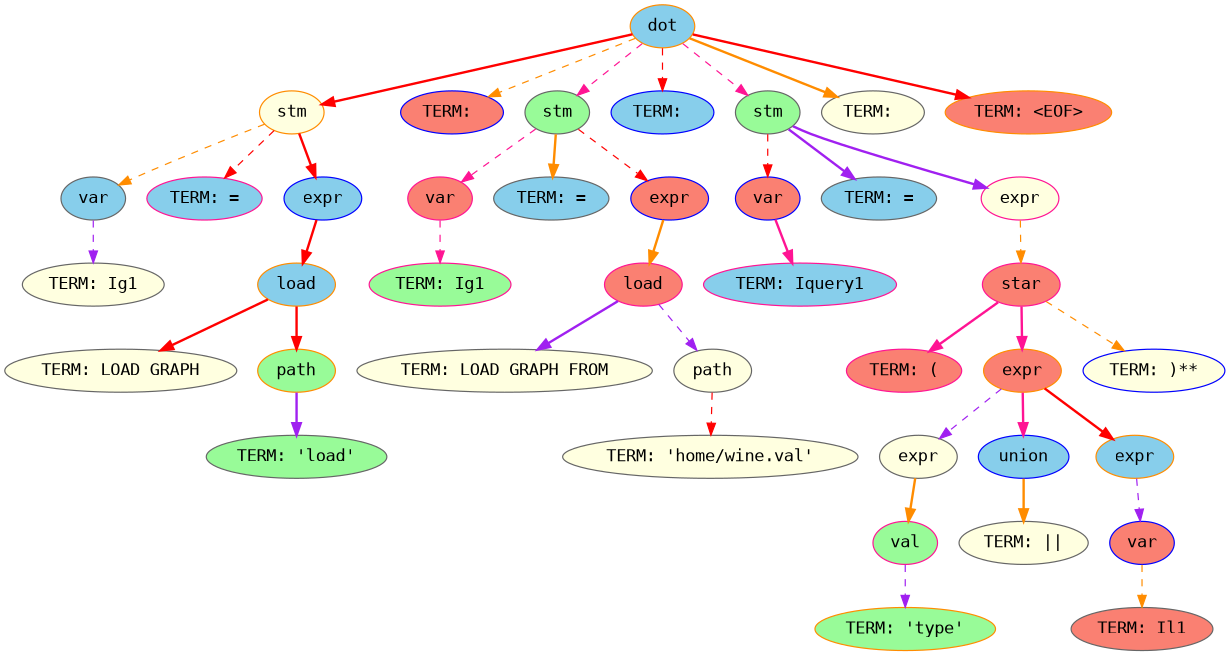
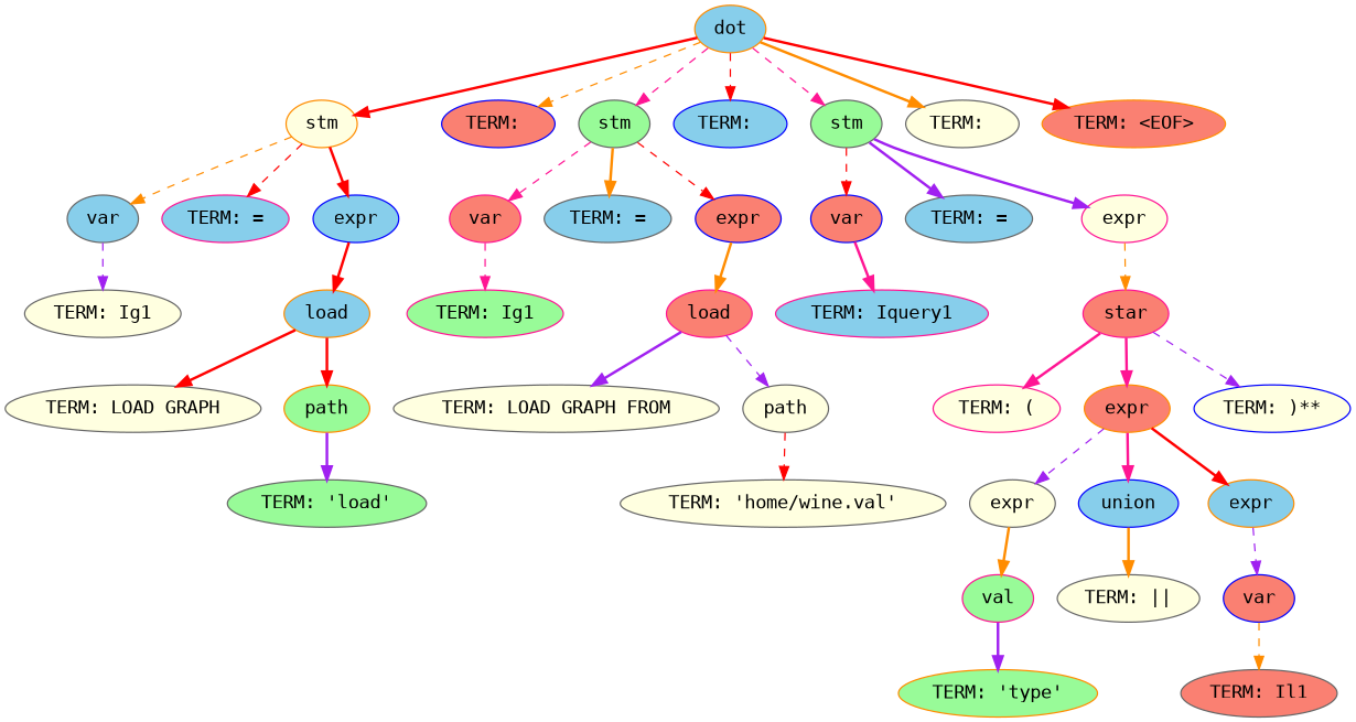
  digraph {
    fontname="DejaVu Sans Mono"
    node [color=gray40 fillcolor=skyblue fontname="DejaVu Sans Mono" style=filled]
    edge [color=red fontname="DejaVu Sans Mono" style=bold]
    n1 [color=darkorange label=dot]
    n2 [color=darkorange fillcolor=lightyellow label=stm]
    n3 [color=blue fillcolor=salmon label="TERM: \n"]
    n4 [fillcolor=palegreen label=stm]
    n5 [color=blue label="TERM: \n"]
    n6 [fillcolor=palegreen label=stm]
    n7 [fillcolor=lightyellow label="TERM: \n"]
    n8 [color=darkorange fillcolor=salmon label="TERM: <EOF>"]
    n9 [label=var]
    n10 [color=deeppink label="TERM: ="]
    n11 [color=blue label=expr]
    n12 [color=deeppink fillcolor=salmon label=var]
    n13 [label="TERM: ="]
    n14 [color=blue fillcolor=salmon label=expr]
    n15 [color=blue fillcolor=salmon label=var]
    n16 [label="TERM: ="]
    n17 [color=deeppink fillcolor=lightyellow label=expr]
    n18 [fillcolor=lightyellow label="TERM: Ig1"]
    n19 [color=darkorange label=load]
    n20 [fillcolor=lightyellow label="TERM: LOAD GRAPH"]
    n21 [color=darkorange fillcolor=palegreen label=path]
    n22 [fillcolor=palegreen label="TERM: 'load'"]
    n23 [color=deeppink fillcolor=palegreen label="TERM: Ig1"]
    n24 [color=deeppink fillcolor=salmon label=load]
    n25 [fillcolor=lightyellow label="TERM: LOAD GRAPH FROM"]
    n26 [fillcolor=lightyellow label=path]
    n27 [fillcolor=lightyellow label="TERM: 'home/wine.val'"]
    n28 [color=deeppink label="TERM: Iquery1"]
    n29 [color=deeppink fillcolor=salmon label=star]
-   n30 [color=deeppink fillcolor=salmon label="TERM: ("]
+   n30 [color=deeppink fillcolor=lightyellow label="TERM: ("]
    n31 [color=darkorange fillcolor=salmon label=expr]
    n32 [color=blue fillcolor=lightyellow label="TERM: )**"]
    n33 [fillcolor=lightyellow label=expr]
    n34 [color=blue label=union]
    n35 [color=darkorange label=expr]
    n36 [color=deeppink fillcolor=palegreen label=val]
    n37 [fillcolor=lightyellow label="TERM: ||"]
    n38 [color=blue fillcolor=salmon label=var]
    n39 [color=darkorange fillcolor=palegreen label="TERM: 'type'"]
    n40 [fillcolor=salmon label="TERM: Il1"]
    n1 -> n2
    n1 -> n3 [color=darkorange style=dashed]
    n1 -> n4 [color=deeppink style=dashed]
    n1 -> n5 [style=dashed]
    n1 -> n6 [color=deeppink style=dashed]
    n1 -> n7 [color=darkorange]
    n1 -> n8
    n2 -> n9 [color=darkorange style=dashed]
    n2 -> n10 [style=dashed]
    n2 -> n11
    n4 -> n12 [color=deeppink style=dashed]
    n4 -> n13 [color=darkorange]
    n4 -> n14 [style=dashed]
    n6 -> n15 [style=dashed]
    n6 -> n16 [color=purple]
    n6 -> n17 [color=purple]
    n9 -> n18 [color=purple style=dashed]
    n11 -> n19
    n12 -> n23 [color=deeppink style=dashed]
    n14 -> n24 [color=darkorange]
    n15 -> n28 [color=deeppink]
    n17 -> n29 [color=darkorange style=dashed]
    n19 -> n20
    n19 -> n21
    n21 -> n22 [color=purple]
    n24 -> n25 [color=purple]
    n24 -> n26 [color=purple style=dashed]
    n26 -> n27 [style=dashed]
    n29 -> n30 [color=deeppink]
    n29 -> n31 [color=deeppink]
-   n29 -> n32 [color=darkorange style=dashed]
+   n29 -> n32 [color=purple style=dashed]
    n31 -> n33 [color=purple style=dashed]
    n31 -> n34 [color=deeppink]
    n31 -> n35
    n33 -> n36 [color=darkorange]
    n34 -> n37 [color=darkorange]
    n35 -> n38 [color=purple style=dashed]
-   n36 -> n39 [color=purple style=dashed]
+   n36 -> n39 [color=purple]
    n38 -> n40 [color=darkorange style=dashed]
  }
